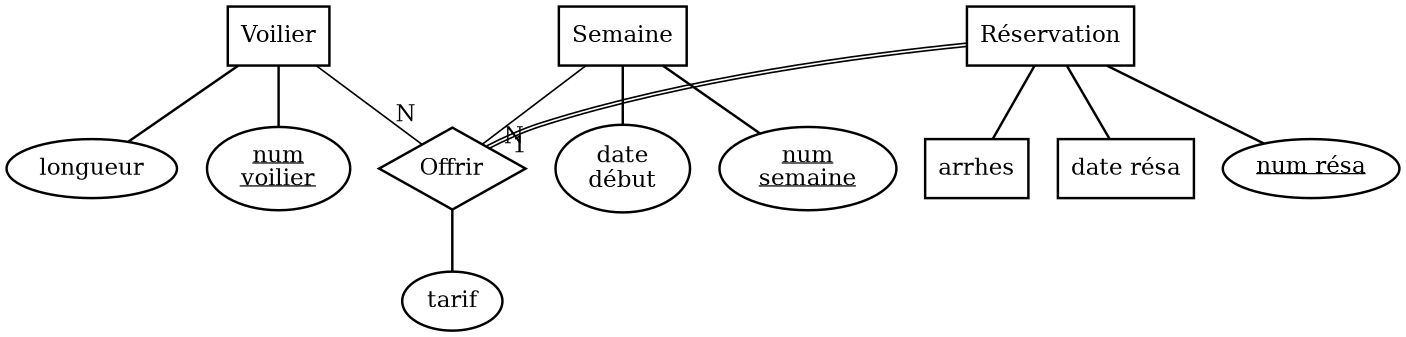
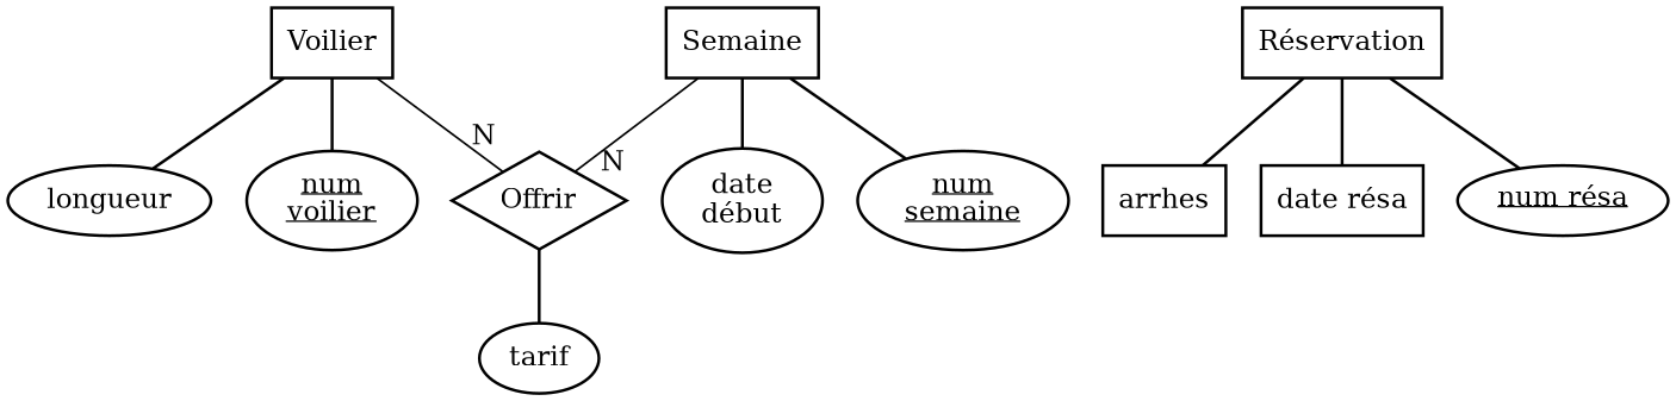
  graph {
    fontname="DejaVu Serif"
    node [fillcolor="#FFFFFF" fontname="DejaVu Serif" penwidth=1.5 shape=oval style=filled]
    edge [fontname="DejaVu Serif" penwidth=1.5]
    n1 [label=Voilier shape=box]
    n2 [label=longueur]
    n3 [label=<<u>num<br/>voilier</u>>]
    n4 [height=0.7 label=Offrir shape=diamond]
    n5 [label=tarif]
    n6 [label=Semaine shape=box]
    n7 [label="date\ndébut"]
    n8 [label=<<u>num<br/>semaine</u>>]
    n9 [label="Réservation" shape=box]
    n10 [label=arrhes shape=box]
    n11 [label="date résa" shape=box]
    n12 [label=<<u>num résa</u>>]
    n1 -- n2
    n1 -- n3
    n1 -- n4 [color="#000000" headlabel=N labeldistance=2 penwidth=1]
    n4 -- n5 [color="#000000"]
    n6 -- n4 [color="#000000" headlabel=N labeldistance=2 penwidth=1]
    n6 -- n7
    n6 -- n8
-   n9 -- n4 [color="#000000:#000000" headlabel=1 labeldistance=2 penwidth=1]
    n9 -- n10
    n9 -- n11
    n9 -- n12
  }
